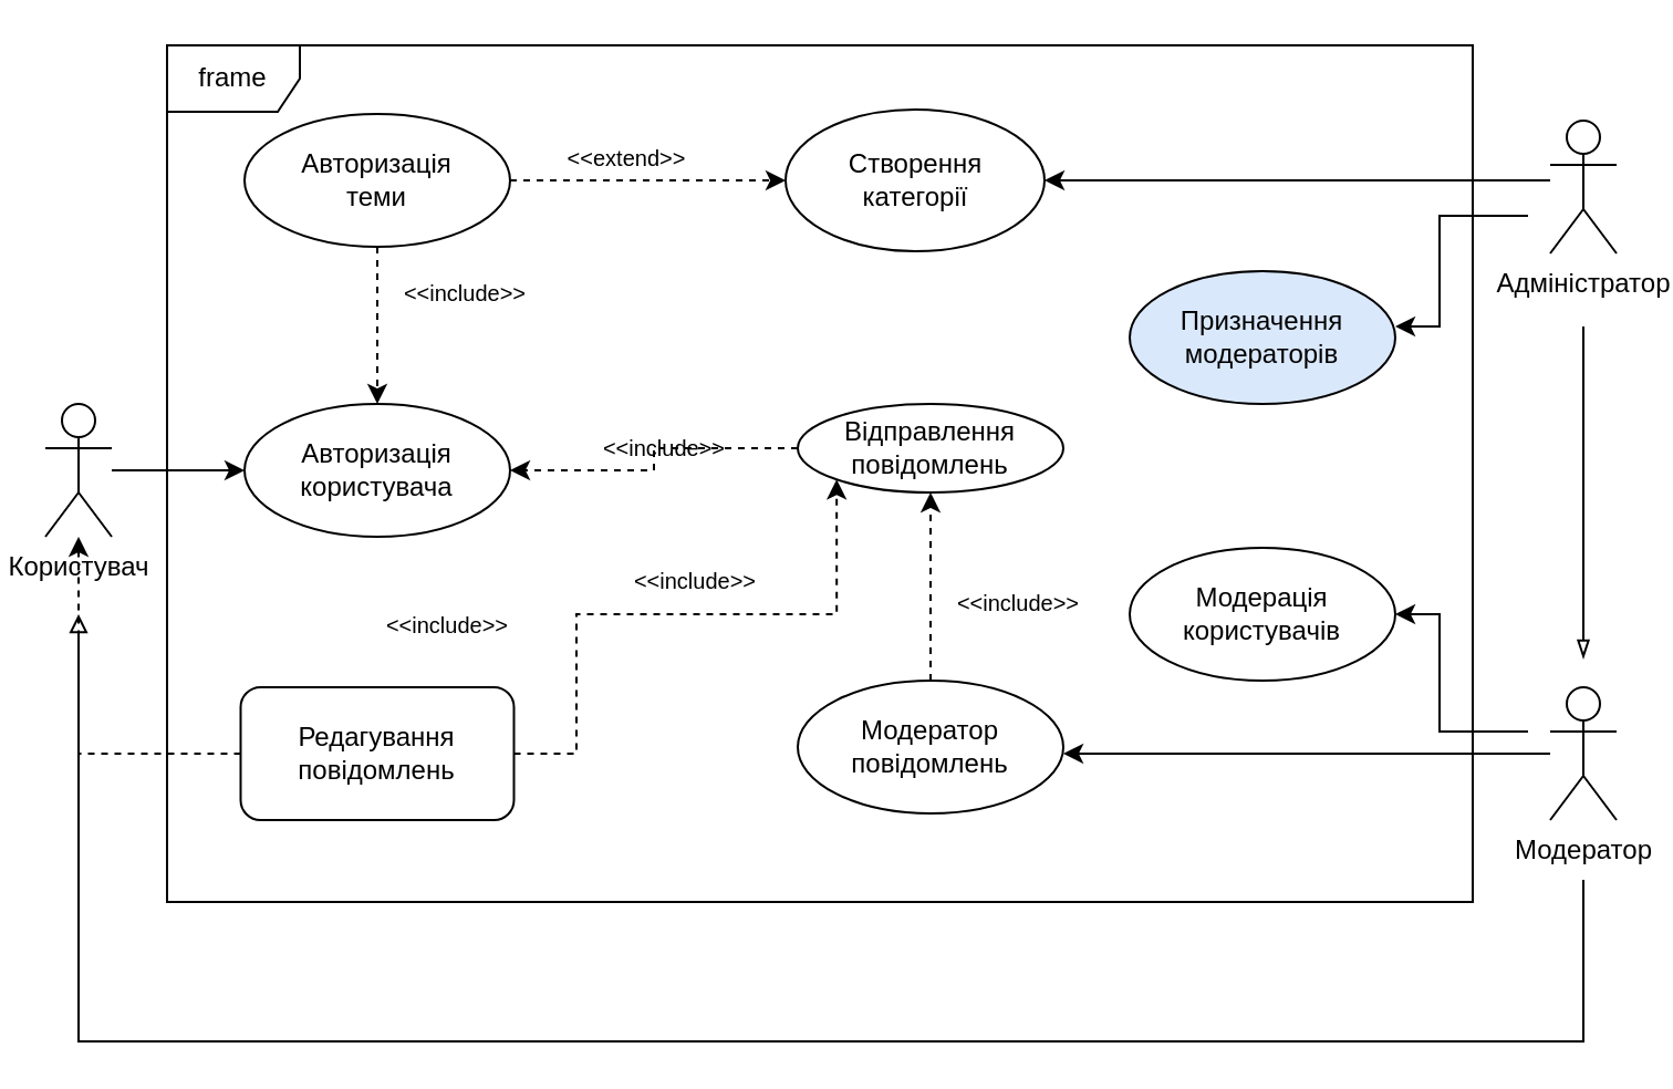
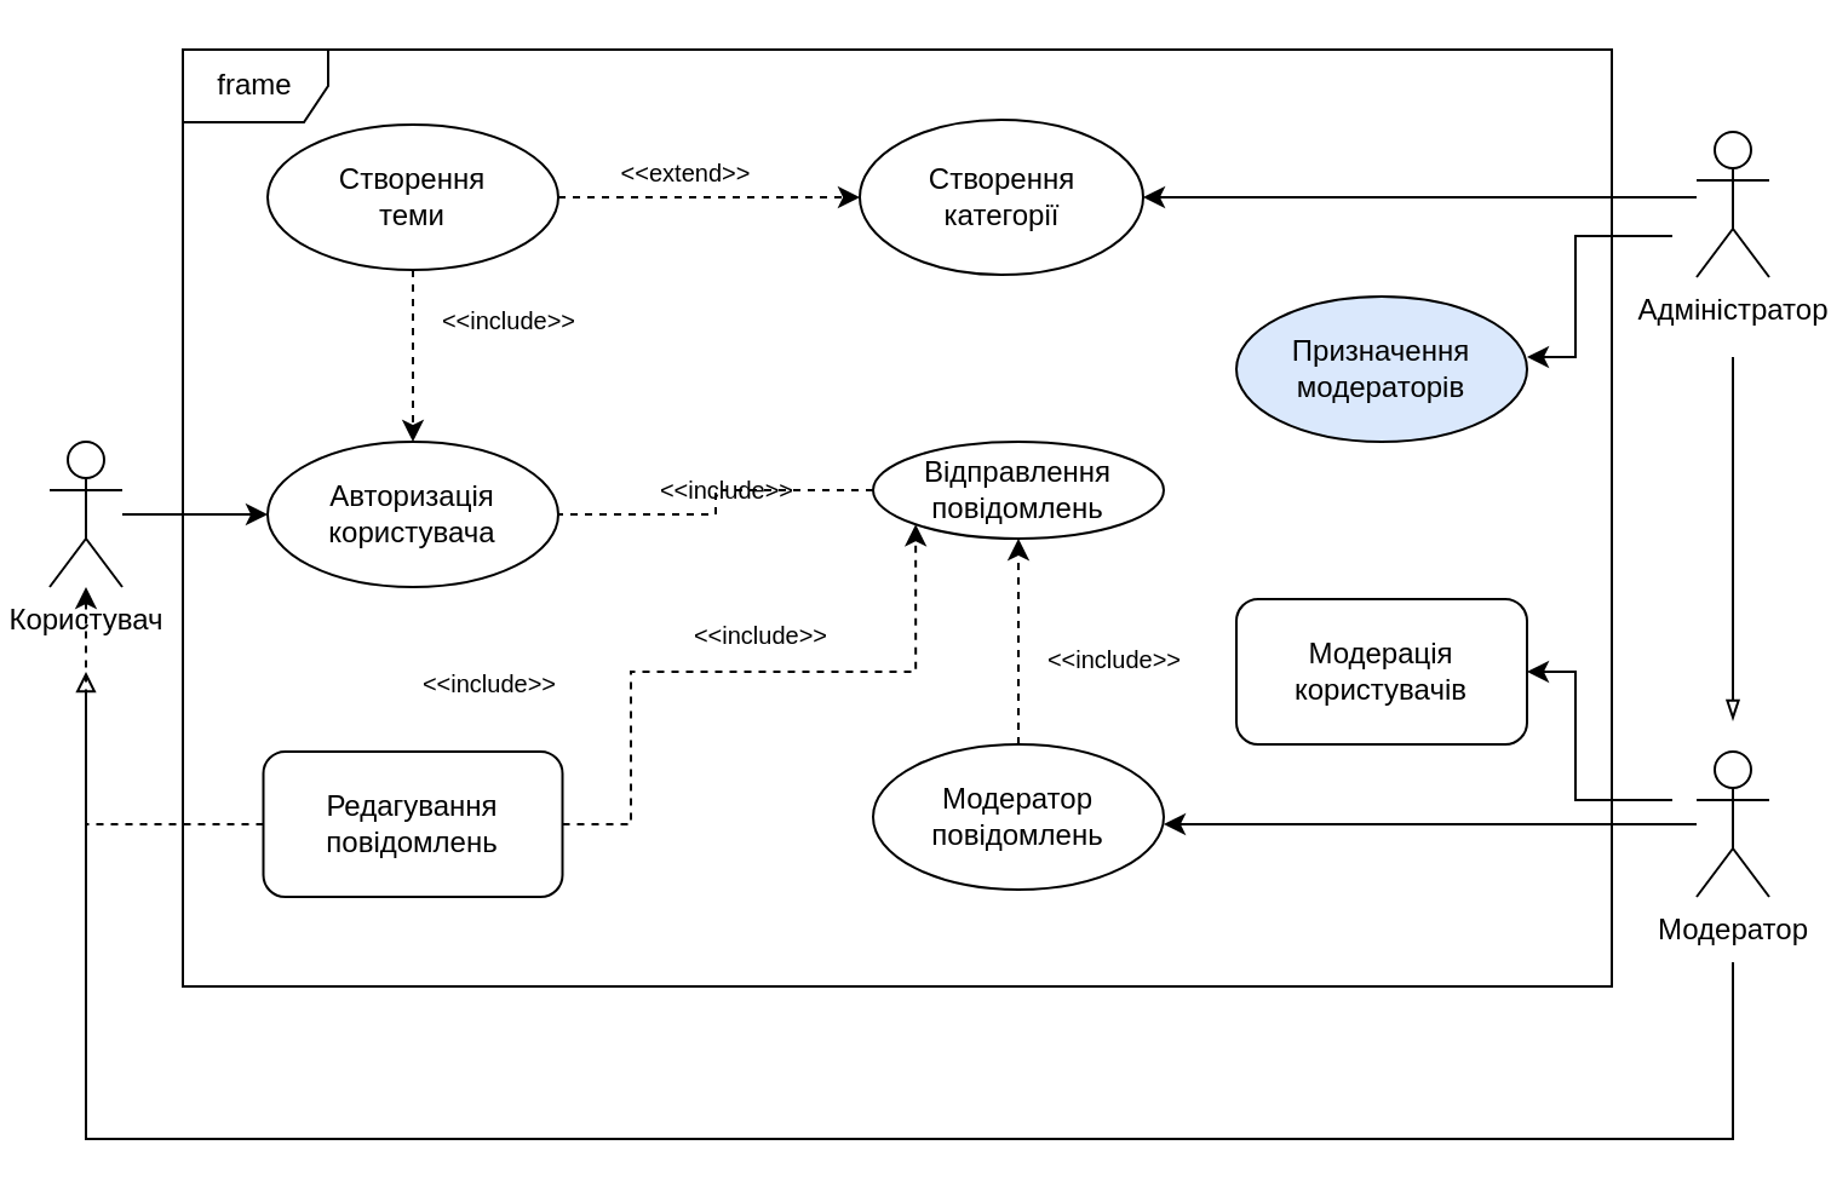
  <mxCell id="0" />
  <mxCell id="1" parent="0" />
  <mxCell id="2" value="frame" style="shape=umlFrame;whiteSpace=wrap;html=1;" parent="1" vertex="1"><mxGeometry x="75" y="20" width="590" height="387" as="geometry" /></mxCell>
  <mxCell id="3" value="Авторизація користувача" style="ellipse;whiteSpace=wrap;html=1;" parent="1" vertex="1"><mxGeometry x="110" y="182" width="120" height="60" as="geometry" /></mxCell>
  <mxCell id="4" style="edgeStyle=orthogonalEdgeStyle;rounded=0;orthogonalLoop=1;jettySize=auto;html=1;exitX=0.5;exitY=1;exitDx=0;exitDy=0;dashed=1;entryX=0.5;entryY=0;entryDx=0;entryDy=0;" parent="1" source="6" target="3" edge="1"><mxGeometry relative="1" as="geometry" /></mxCell>
  <mxCell id="5" style="edgeStyle=orthogonalEdgeStyle;rounded=0;orthogonalLoop=1;jettySize=auto;html=1;exitX=1;exitY=0.5;exitDx=0;exitDy=0;entryX=0;entryY=0.5;entryDx=0;entryDy=0;dashed=1;fontSize=10;" parent="1" source="6" target="9" edge="1"><mxGeometry relative="1" as="geometry" /></mxCell>
- <mxCell id="6" value="Авторизація&lt;br&gt;теми" style="ellipse;whiteSpace=wrap;html=1;" parent="1" vertex="1"><mxGeometry x="110" y="51" width="120" height="60" as="geometry" /></mxCell>
+ <mxCell id="6" value="Створення&lt;br&gt;теми" style="ellipse;whiteSpace=wrap;html=1;" parent="1" vertex="1"><mxGeometry x="110" y="51" width="120" height="60" as="geometry" /></mxCell>
  <mxCell id="7" style="edgeStyle=orthogonalEdgeStyle;rounded=0;orthogonalLoop=1;jettySize=auto;html=1;endArrow=block;endFill=0;" parent="1" edge="1"><mxGeometry relative="1" as="geometry"><mxPoint x="715" y="397" as="sourcePoint" /><mxPoint x="35" y="277" as="targetPoint" /><Array as="points"><mxPoint x="715" y="470" /><mxPoint x="35" y="470" /></Array></mxGeometry></mxCell>
  <mxCell id="8" value="Користувач" style="shape=umlActor;verticalLabelPosition=bottom;verticalAlign=top;html=1;" parent="1" vertex="1"><mxGeometry x="20" y="182" width="30" height="60" as="geometry" /></mxCell>
  <mxCell id="9" value="Створення&lt;br&gt;категорії" style="ellipse;whiteSpace=wrap;html=1;" parent="1" vertex="1"><mxGeometry x="354.5" y="49" width="117" height="64" as="geometry" /></mxCell>
  <mxCell id="10" style="edgeStyle=orthogonalEdgeStyle;rounded=0;orthogonalLoop=1;jettySize=auto;html=1;endArrow=blockThin;endFill=0;" parent="1" edge="1"><mxGeometry relative="1" as="geometry"><mxPoint x="715" y="147" as="sourcePoint" /><mxPoint x="715" y="297" as="targetPoint" /><Array as="points"><mxPoint x="715" y="297" /><mxPoint x="715" y="297" /></Array></mxGeometry></mxCell>
  <mxCell id="11" style="edgeStyle=orthogonalEdgeStyle;rounded=0;orthogonalLoop=1;jettySize=auto;html=1;entryX=1;entryY=0.5;entryDx=0;entryDy=0;fontSize=10;" parent="1" source="12" target="9" edge="1"><mxGeometry relative="1" as="geometry"><mxPoint x="690" y="81" as="sourcePoint" /><Array as="points"><mxPoint x="640" y="81" /><mxPoint x="640" y="81" /></Array></mxGeometry></mxCell>
  <mxCell id="12" value="Адміністратор" style="shape=umlActor;verticalLabelPosition=bottom;verticalAlign=top;html=1;outlineConnect=0;" parent="1" vertex="1"><mxGeometry x="700" y="54" width="30" height="60" as="geometry" /></mxCell>
  <mxCell id="13" value="" style="endArrow=classic;html=1;rounded=0;entryX=0;entryY=0.5;entryDx=0;entryDy=0;" parent="1" target="3" edge="1"><mxGeometry width="50" height="50" relative="1" as="geometry"><mxPoint x="50" y="212" as="sourcePoint" /><mxPoint x="100" y="167" as="targetPoint" /></mxGeometry></mxCell>
  <mxCell id="14" value="&amp;lt;&amp;lt;include&amp;gt;&amp;gt;" style="text;html=1;strokeColor=none;fillColor=none;align=center;verticalAlign=middle;whiteSpace=wrap;rounded=0;fontSize=10;" parent="1" vertex="1"><mxGeometry x="180" y="117" width="60" height="30" as="geometry" /></mxCell>
  <mxCell id="15" value="&amp;lt;&amp;lt;extend&amp;gt;&amp;gt;" style="text;html=1;strokeColor=none;fillColor=none;align=center;verticalAlign=middle;whiteSpace=wrap;rounded=0;fontSize=10;" parent="1" vertex="1"><mxGeometry x="253" y="56" width="60" height="30" as="geometry" /></mxCell>
  <mxCell id="16" value="Модератор" style="shape=umlActor;verticalLabelPosition=bottom;verticalAlign=top;html=1;" parent="1" vertex="1"><mxGeometry x="700" y="310" width="30" height="60" as="geometry" /></mxCell>
  <mxCell id="17" value="&lt;div&gt;Відправлення&lt;/div&gt;&lt;div&gt;повідомлень&lt;/div&gt;" style="ellipse;whiteSpace=wrap;html=1;" parent="1" vertex="1"><mxGeometry x="360" y="182" width="120" height="40" as="geometry" /></mxCell>
- <mxCell id="18" style="edgeStyle=orthogonalEdgeStyle;rounded=0;orthogonalLoop=1;jettySize=auto;html=1;exitX=0;exitY=0.5;exitDx=0;exitDy=0;entryX=1;entryY=0.5;entryDx=0;entryDy=0;dashed=1;fontSize=10;" parent="1" source="17" target="3" edge="1"><mxGeometry relative="1" as="geometry"><mxPoint x="236.5" y="91" as="sourcePoint" /><mxPoint x="363" y="91" as="targetPoint" /></mxGeometry></mxCell>
+ <mxCell id="18" style="edgeStyle=orthogonalEdgeStyle;rounded=0;orthogonalLoop=1;jettySize=auto;html=1;exitX=0;exitY=0.5;exitDx=0;exitDy=0;entryX=1;entryY=0.5;entryDx=0;entryDy=0;dashed=1;fontSize=10;endArrow=none;" parent="1" source="17" target="3" edge="1"><mxGeometry relative="1" as="geometry"><mxPoint x="236.5" y="91" as="sourcePoint" /><mxPoint x="363" y="91" as="targetPoint" /></mxGeometry></mxCell>
  <mxCell id="19" value="&amp;lt;&amp;lt;include&amp;gt;&amp;gt;" style="text;html=1;strokeColor=none;fillColor=none;align=center;verticalAlign=middle;whiteSpace=wrap;rounded=0;fontSize=10;" parent="1" vertex="1"><mxGeometry x="270" y="187" width="60" height="30" as="geometry" /></mxCell>
  <mxCell id="20" style="edgeStyle=orthogonalEdgeStyle;rounded=0;orthogonalLoop=1;jettySize=auto;html=1;exitX=0.5;exitY=0;exitDx=0;exitDy=0;entryX=0.5;entryY=1;entryDx=0;entryDy=0;dashed=1;" parent="1" source="21" target="17" edge="1"><mxGeometry relative="1" as="geometry" /></mxCell>
  <mxCell id="21" value="&lt;div&gt;Модератор&lt;br&gt;&lt;/div&gt;&lt;div&gt;повідомлень&lt;/div&gt;" style="ellipse;whiteSpace=wrap;html=1;" parent="1" vertex="1"><mxGeometry x="360" y="307" width="120" height="60" as="geometry" /></mxCell>
  <mxCell id="22" style="edgeStyle=orthogonalEdgeStyle;rounded=0;orthogonalLoop=1;jettySize=auto;html=1;fontSize=10;" parent="1" edge="1"><mxGeometry relative="1" as="geometry"><mxPoint x="700" y="340" as="sourcePoint" /><Array as="points"><mxPoint x="650" y="339.5" /><mxPoint x="650" y="339.5" /></Array><mxPoint x="480" y="340" as="targetPoint" /></mxGeometry></mxCell>
  <mxCell id="23" value="&amp;lt;&amp;lt;include&amp;gt;&amp;gt;" style="text;html=1;strokeColor=none;fillColor=none;align=center;verticalAlign=middle;whiteSpace=wrap;rounded=0;fontSize=10;" parent="1" vertex="1"><mxGeometry x="430" y="257" width="60" height="30" as="geometry" /></mxCell>
  <mxCell id="24" value="" style="edgeStyle=orthogonalEdgeStyle;rounded=0;orthogonalLoop=1;jettySize=auto;html=1;dashed=1;" parent="1" source="26" target="8" edge="1"><mxGeometry relative="1" as="geometry" /></mxCell>
  <mxCell id="25" style="edgeStyle=orthogonalEdgeStyle;rounded=0;orthogonalLoop=1;jettySize=auto;html=1;exitX=1;exitY=0.5;exitDx=0;exitDy=0;entryX=0;entryY=1;entryDx=0;entryDy=0;dashed=1;" parent="1" source="26" target="17" edge="1"><mxGeometry relative="1" as="geometry"><Array as="points"><mxPoint x="260" y="340" /><mxPoint x="260" y="277" /><mxPoint x="378" y="277" /></Array></mxGeometry></mxCell>
  <mxCell id="26" value="Редагування&lt;br&gt;повідомлень" style="whiteSpace=wrap;html=1;rounded=1;" parent="1" vertex="1"><mxGeometry x="108.25" y="310" width="123.5" height="60" as="geometry" /></mxCell>
  <mxCell id="27" value="&amp;lt;&amp;lt;include&amp;gt;&amp;gt;" style="text;html=1;strokeColor=none;fillColor=none;align=center;verticalAlign=middle;whiteSpace=wrap;rounded=0;fontSize=10;" parent="1" vertex="1"><mxGeometry x="284" y="247" width="60" height="30" as="geometry" /></mxCell>
  <mxCell id="28" value="&amp;lt;&amp;lt;include&amp;gt;&amp;gt;" style="text;html=1;strokeColor=none;fillColor=none;align=center;verticalAlign=middle;whiteSpace=wrap;rounded=0;fontSize=10;" parent="1" vertex="1"><mxGeometry x="171.75" y="267" width="60" height="30" as="geometry" /></mxCell>
  <mxCell id="29" style="edgeStyle=orthogonalEdgeStyle;rounded=0;orthogonalLoop=1;jettySize=auto;html=1;" parent="1" target="30" edge="1"><mxGeometry relative="1" as="geometry"><mxPoint x="690" y="330" as="sourcePoint" /><Array as="points"><mxPoint x="650" y="330" /><mxPoint x="650" y="277" /></Array></mxGeometry></mxCell>
- <mxCell id="30" value="Модерація&lt;br&gt;користувачів" style="ellipse;whiteSpace=wrap;html=1;" parent="1" vertex="1"><mxGeometry x="510" y="247" width="120" height="60" as="geometry" /></mxCell>
+ <mxCell id="30" value="Модерація&lt;br&gt;користувачів" style="whiteSpace=wrap;html=1;rounded=1;" parent="1" vertex="1"><mxGeometry x="510" y="247" width="120" height="60" as="geometry" /></mxCell>
  <mxCell id="31" value="Призначення&lt;br&gt;модераторів" style="ellipse;whiteSpace=wrap;html=1;fillColor=#dae8fc;" parent="1" vertex="1"><mxGeometry x="510" y="122" width="120" height="60" as="geometry" /></mxCell>
  <mxCell id="32" style="edgeStyle=orthogonalEdgeStyle;rounded=0;orthogonalLoop=1;jettySize=auto;html=1;" parent="1" edge="1"><mxGeometry relative="1" as="geometry"><mxPoint x="690" y="97" as="sourcePoint" /><mxPoint x="630" y="147" as="targetPoint" /><Array as="points"><mxPoint x="650" y="97" /><mxPoint x="650" y="147" /></Array></mxGeometry></mxCell>
